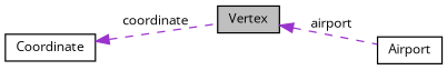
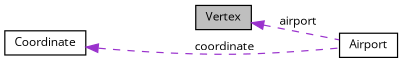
  digraph {
    fontname="Open Sans"
    rankdir=LR
    node [color=black fillcolor=white fontname="Open Sans" fontsize=10 shape=record style=filled]
    edge [color=darkorchid3 dir=back fontname="Open Sans" fontsize=10 labelfontname=Helvetica labelfontsize=10 style=dashed]
    n1 [fillcolor=grey75 fontcolor=black height=0.2 label=Vertex width=0.4]
    n2 [height=0.2 label=Airport width=0.4]
    n3 [height=0.2 label=Coordinate width=0.4]
    n1 -> n2 [label=" airport"]
-   n3 -> n1 [label=" coordinate"]
+   n3 -> n2 [label=" coordinate"]
  }
